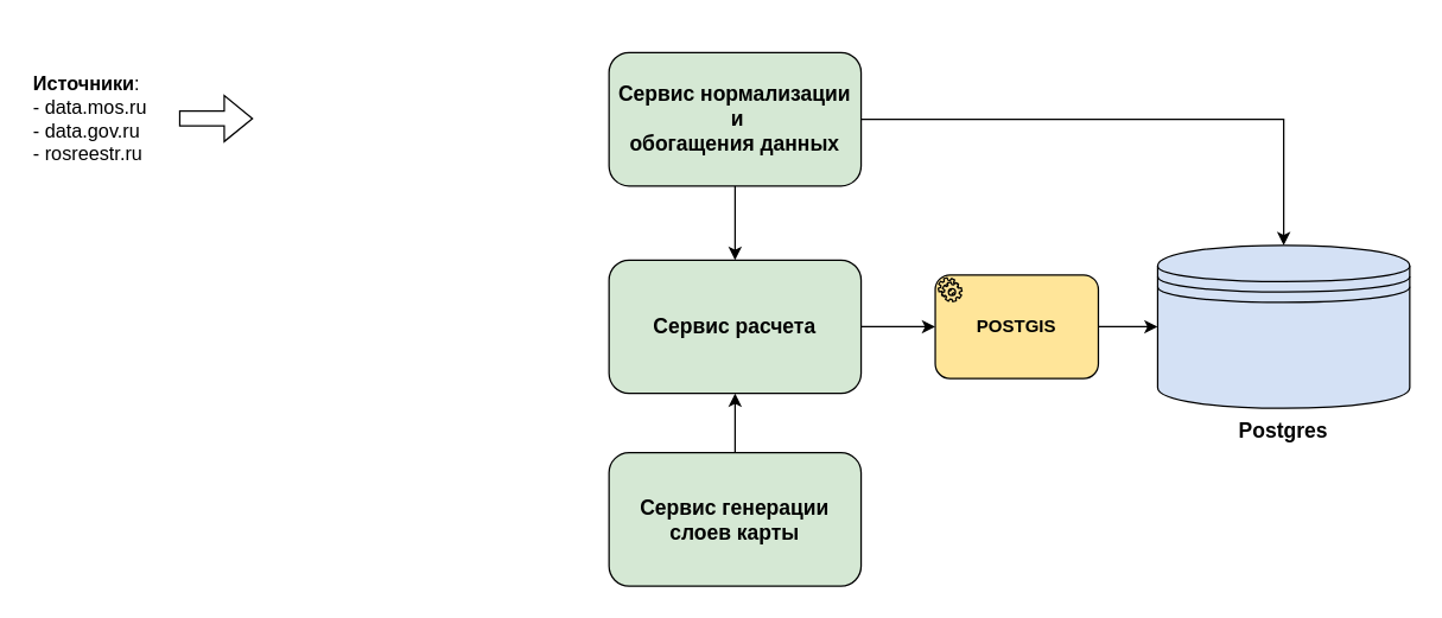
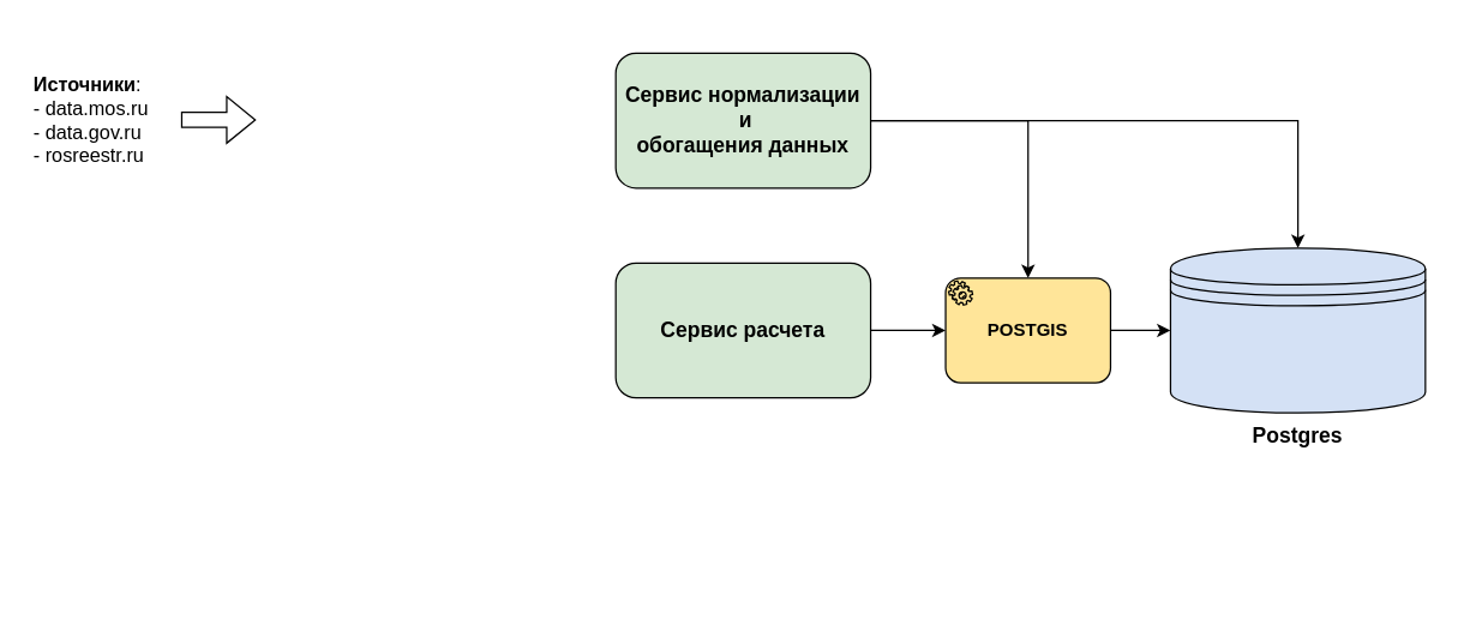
  <mxCell id="0" />
  <mxCell id="1" parent="0" />
  <mxCell id="2" value="" style="shape=flexArrow;endArrow=classic;html=1;rounded=0;" parent="1" edge="1"><mxGeometry width="50" height="50" relative="1" as="geometry"><mxPoint x="120" y="79.5" as="sourcePoint" /><mxPoint x="170" y="79.5" as="targetPoint" /></mxGeometry></mxCell>
  <mxCell id="3" value="&lt;b style=&quot;font-size: 13px;&quot;&gt;Источники&lt;/b&gt;:&lt;br style=&quot;font-size: 13px;&quot;&gt;- data.mos.ru&lt;br style=&quot;font-size: 13px;&quot;&gt;- data.gov.ru&lt;br style=&quot;font-size: 13px;&quot;&gt;- rosreestr.ru" style="text;html=1;strokeColor=none;fillColor=none;align=left;verticalAlign=middle;whiteSpace=wrap;rounded=0;fontSize=13;" parent="1" vertex="1"><mxGeometry x="20" y="20" width="150" height="120" as="geometry" /></mxCell>
  <mxCell id="4" style="edgeStyle=orthogonalEdgeStyle;rounded=0;orthogonalLoop=1;jettySize=auto;html=1;fontColor=#000000;entryX=0.5;entryY=0;entryDx=0;entryDy=0;" parent="1" source="6" target="7" edge="1"><mxGeometry relative="1" as="geometry"><mxPoint x="495" y="185" as="targetPoint" /></mxGeometry></mxCell>
- <mxCell id="5" style="edgeStyle=orthogonalEdgeStyle;rounded=0;orthogonalLoop=1;jettySize=auto;html=1;entryX=0.5;entryY=0;entryDx=0;entryDy=0;" edge="1" parent="1" source="6" target="11"><mxGeometry relative="1" as="geometry" /></mxCell>
+ <mxCell id="5" style="edgeStyle=orthogonalEdgeStyle;rounded=0;orthogonalLoop=1;jettySize=auto;html=1;" edge="1" parent="1" source="6" target="13"><mxGeometry relative="1" as="geometry" /></mxCell>
  <mxCell id="6" value="&lt;font color=&quot;#000000&quot; style=&quot;font-size: 14px;&quot;&gt;Сервис нормализации&lt;br&gt;&amp;nbsp;и&lt;br&gt;обогащения данных&lt;/font&gt;" style="rounded=1;whiteSpace=wrap;html=1;labelBackgroundColor=none;fontColor=#FFE599;fillColor=#D5E8D4;fontSize=14;fontStyle=1" parent="1" vertex="1"><mxGeometry x="410" y="35" width="170" height="90" as="geometry" /></mxCell>
  <mxCell id="7" value="Postgres" style="shape=datastore;whiteSpace=wrap;html=1;labelPosition=center;verticalLabelPosition=bottom;align=center;verticalAlign=top;labelBackgroundColor=none;fontColor=#000000;fillColor=#D4E1F5;fontSize=14;horizontal=1;fontStyle=1" parent="1" vertex="1"><mxGeometry x="780" y="165" width="170" height="110" as="geometry" /></mxCell>
- <mxCell id="8" style="edgeStyle=orthogonalEdgeStyle;rounded=0;orthogonalLoop=1;jettySize=auto;html=1;entryX=0.5;entryY=1;entryDx=0;entryDy=0;" edge="1" parent="1" source="9" target="11"><mxGeometry relative="1" as="geometry" /></mxCell>
- <mxCell id="9" value="&lt;font color=&quot;#000000&quot; style=&quot;font-size: 14px;&quot;&gt;Сервис генерации слоев карты&lt;/font&gt;" style="rounded=1;whiteSpace=wrap;html=1;labelBackgroundColor=none;fontColor=#FFE599;fillColor=#D5E8D4;fontSize=14;fontStyle=1" vertex="1" parent="1"><mxGeometry x="410" y="305" width="170" height="90" as="geometry" /></mxCell>
  <mxCell id="10" style="edgeStyle=orthogonalEdgeStyle;rounded=0;orthogonalLoop=1;jettySize=auto;html=1;entryX=0;entryY=0.5;entryDx=0;entryDy=0;entryPerimeter=0;" edge="1" parent="1" source="11" target="13"><mxGeometry relative="1" as="geometry" /></mxCell>
  <mxCell id="11" value="&lt;font color=&quot;#000000&quot; style=&quot;font-size: 14px;&quot;&gt;Сервис расчета&lt;/font&gt;" style="rounded=1;whiteSpace=wrap;html=1;labelBackgroundColor=none;fontColor=#FFE599;fillColor=#D5E8D4;fontSize=14;fontStyle=1" vertex="1" parent="1"><mxGeometry x="410" y="175" width="170" height="90" as="geometry" /></mxCell>
  <mxCell id="12" style="edgeStyle=orthogonalEdgeStyle;rounded=0;orthogonalLoop=1;jettySize=auto;html=1;" edge="1" parent="1" source="13" target="7"><mxGeometry relative="1" as="geometry" /></mxCell>
  <mxCell id="13" value="POSTGIS" style="points=[[0.25,0,0],[0.5,0,0],[0.75,0,0],[1,0.25,0],[1,0.5,0],[1,0.75,0],[0.75,1,0],[0.5,1,0],[0.25,1,0],[0,0.75,0],[0,0.5,0],[0,0.25,0]];shape=mxgraph.bpmn.task;whiteSpace=wrap;rectStyle=rounded;size=10;taskMarker=service;fillColor=#FFE599;html=1;fontStyle=1" vertex="1" parent="1"><mxGeometry x="630" y="185" width="110" height="70" as="geometry" /></mxCell>
